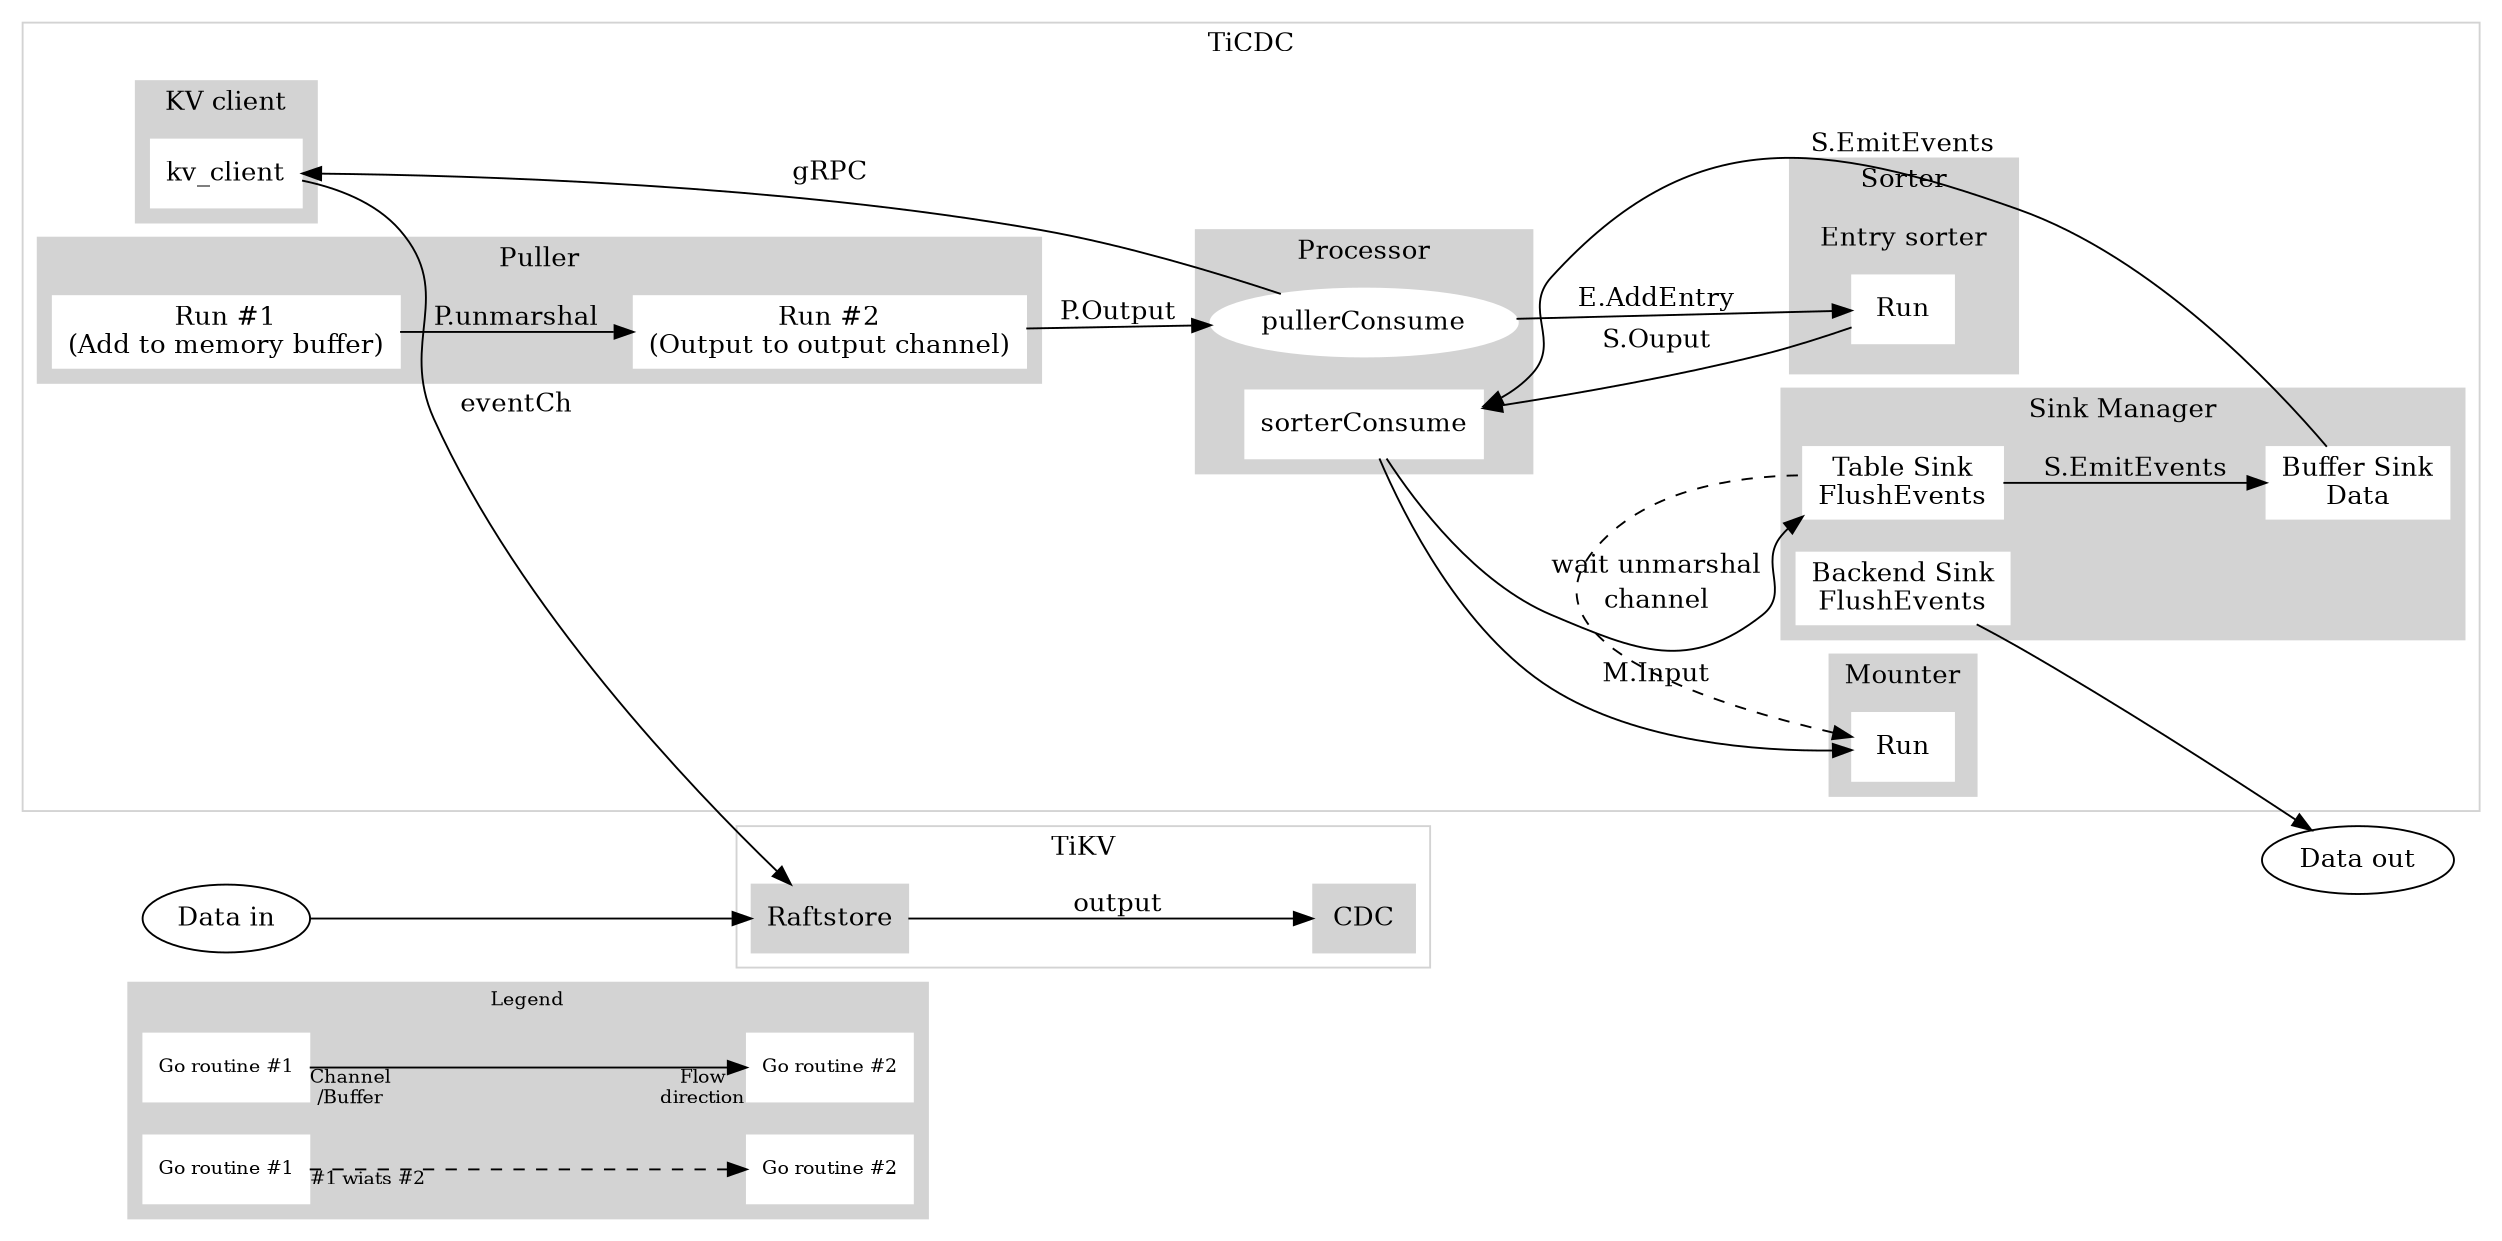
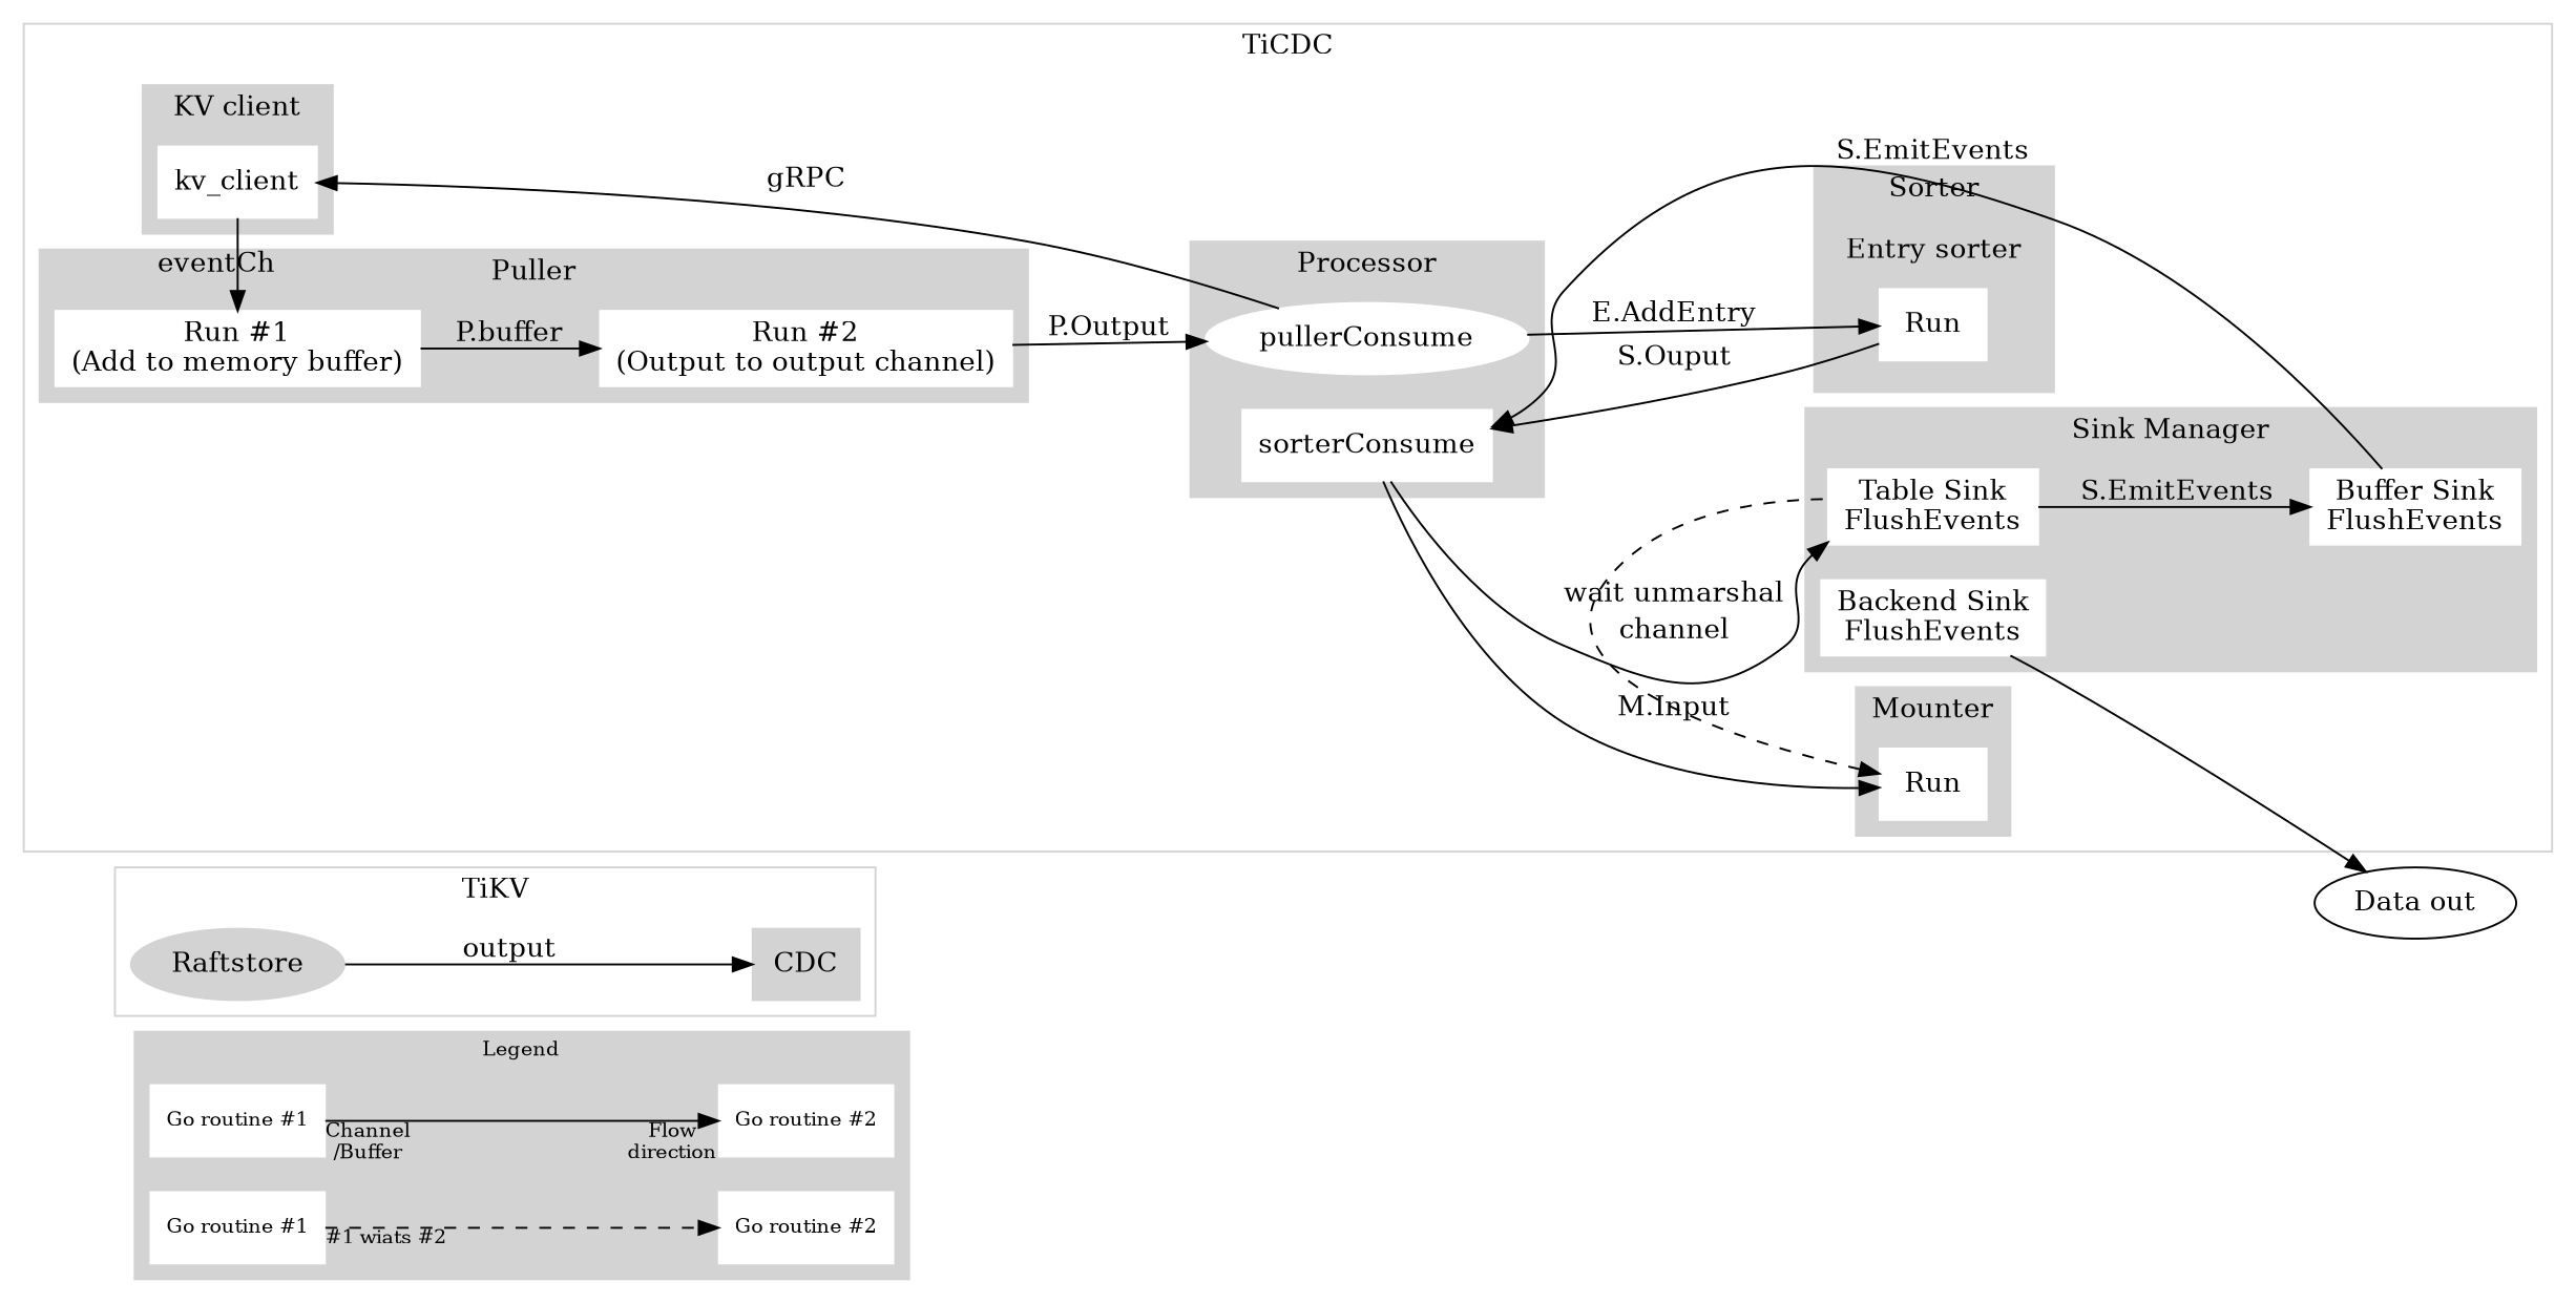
  digraph {
    rankdir=LR
    node [color=white shape=rect style=filled]
    n1 [fontsize=10 height=0.5 label="Go routine #1" width=0.5]
    n2 [fontsize=10 height=0.5 label="Go routine #2" width=0.5]
    n3 [fontsize=10 height=0.5 label="Go routine #1" width=0.5]
    n4 [fontsize=10 height=0.5 label="Go routine #2" width=0.5]
-   Raftstore [color=lightgrey]
+   Raftstore [color=lightgrey shape=ellipse]
    CDC [color=lightgrey]
    kv_client
    n8 [label=sorterConsume]
    n9 [label=pullerConsume shape=ellipse]
    n10 [label="Run #1\n(Add to memory buffer)"]
    n11 [label="Run #2\n(Output to output channel)"]
    n12 [label=Run]
    n13 [label=Run]
    n14 [label="Table Sink\nFlushEvents"]
-   n15 [label="Buffer Sink\nData"]
+   n15 [label="Buffer Sink\nFlushEvents"]
    n16 [label="Backend Sink\nFlushEvents"]
    n17 [label="Data out" shape=oval color="" style=""]
-   n18 [label="Data in" shape=oval color="" style=""]
    subgraph cluster_1 {
      color=lightgrey
      fontsize=10
      label=Legend
      style=filled
      n1
      n2
      n3
      n4
    }
    subgraph cluster_2 {
      color=lightgrey
      label=TiKV
      Raftstore
      CDC
    }
    subgraph cluster_3 {
      color=lightgrey
      label=TiCDC
      subgraph cluster_4 {
        color=lightgrey
        label="KV client"
        style=filled
        kv_client
      }
      subgraph cluster_5 {
        color=lightgrey
        label=Processor
        style=filled
        n8
        n9
      }
      subgraph cluster_6 {
        color=lightgrey
        label=Puller
        style=filled
        n10
        n11
      }
      subgraph cluster_7 {
        color=lightgrey
        label=Sorter
        style=filled
        subgraph cluster_8 {
          color=lightgrey
          label="Entry sorter"
          style=filled
          n12
        }
      }
      subgraph cluster_9 {
        color=lightgrey
        label=Mounter
        style=filled
        n13
      }
      subgraph cluster_10 {
        color=lightgrey
        label="Sink Manager"
        style=filled
        subgraph sub_11 {
          color=lightgrey
          label="Table Sink"
          style=filled
          n14
        }
        subgraph sub_12 {
          color=lightgrey
          label="Buffer Sink"
          style=filled
          n15
        }
        subgraph sub_13 {
          color=lightgrey
          label="Backend Sink"
          style=filled
          n16
        }
      }
    }
    n1 -> n2 [headlabel="Flow\ndirection" labelfontsize=10 taillabel="Channel\n/Buffer"]
    n3 -> n4 [labelfontsize=10 style=dashed taillabel="#1 wiats #2"]
    Raftstore -> CDC [label=output]
-   kv_client -> Raftstore [constraint=false label=eventCh]
+   kv_client -> n10 [constraint=false label=eventCh]
    n8 -> n13 [label="M.Input"]
    n8 -> n14 [label=channel]
    n9 -> kv_client [constraint=false label=gRPC]
    n9 -> n12 [label="E.AddEntry"]
-   n10 -> n11 [label="P.unmarshal"]
+   n10 -> n11 [label="P.buffer"]
    n11 -> n9 [label="P.Output"]
    n12 -> n8 [label="S.Ouput"]
    n13 -> n14 [dir=back label="wait unmarshal" style=dashed]
    n14 -> n15 [label="S.EmitEvents"]
    n15 -> n8 [label="S.EmitEvents"]
    n16 -> n17
-   n18 -> Raftstore
  }
